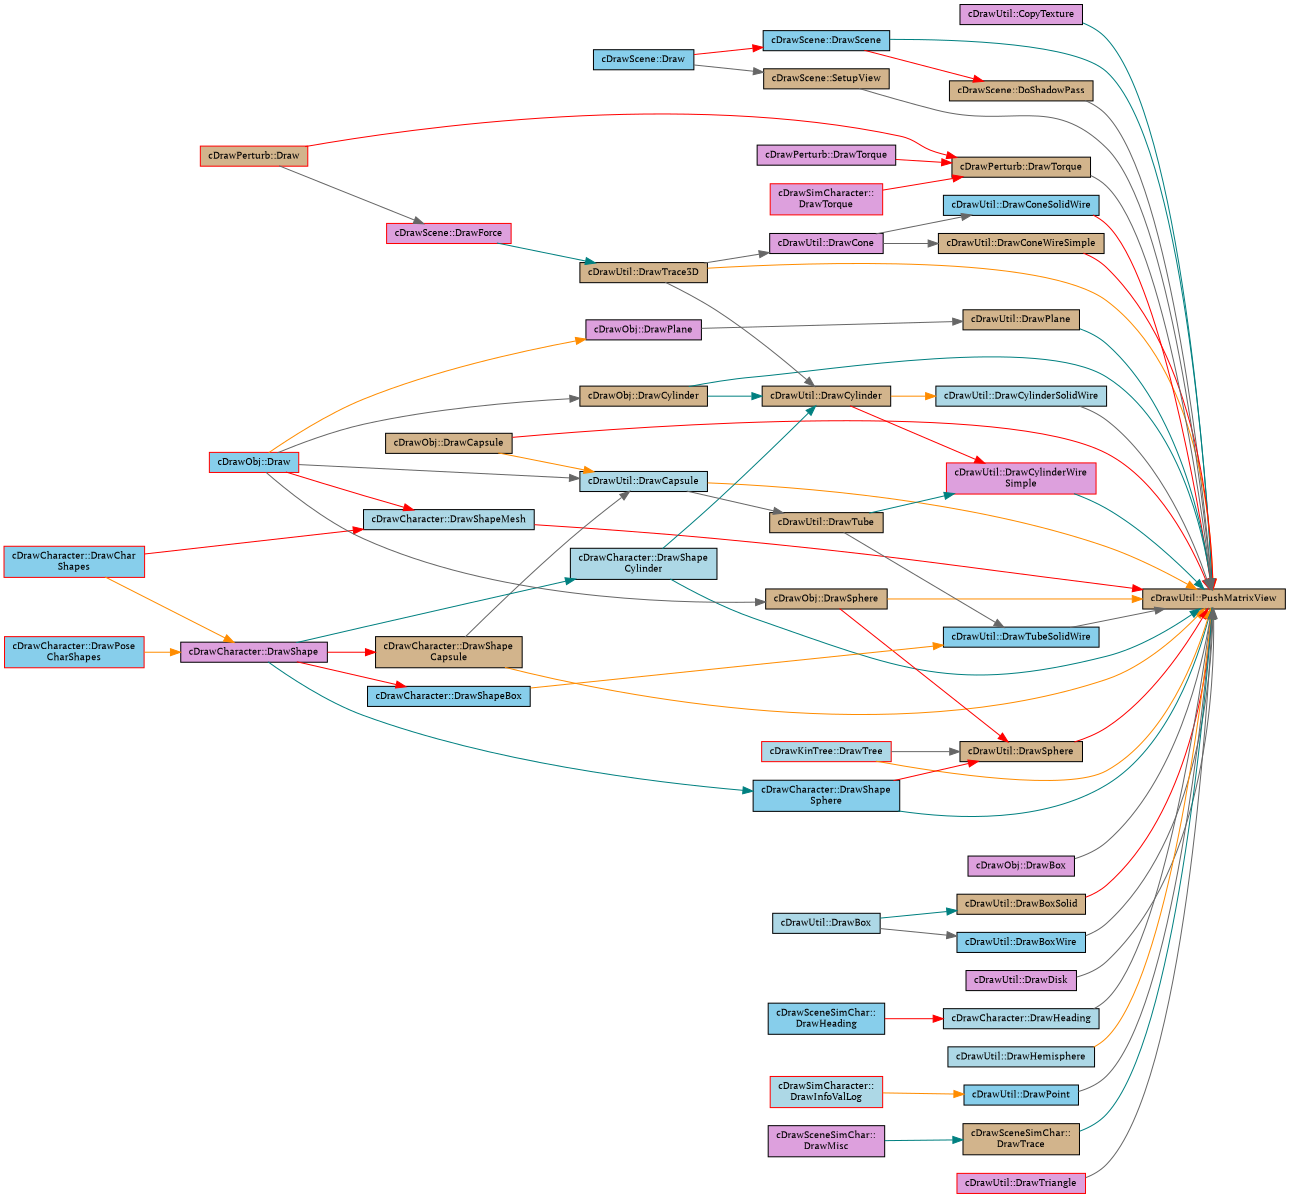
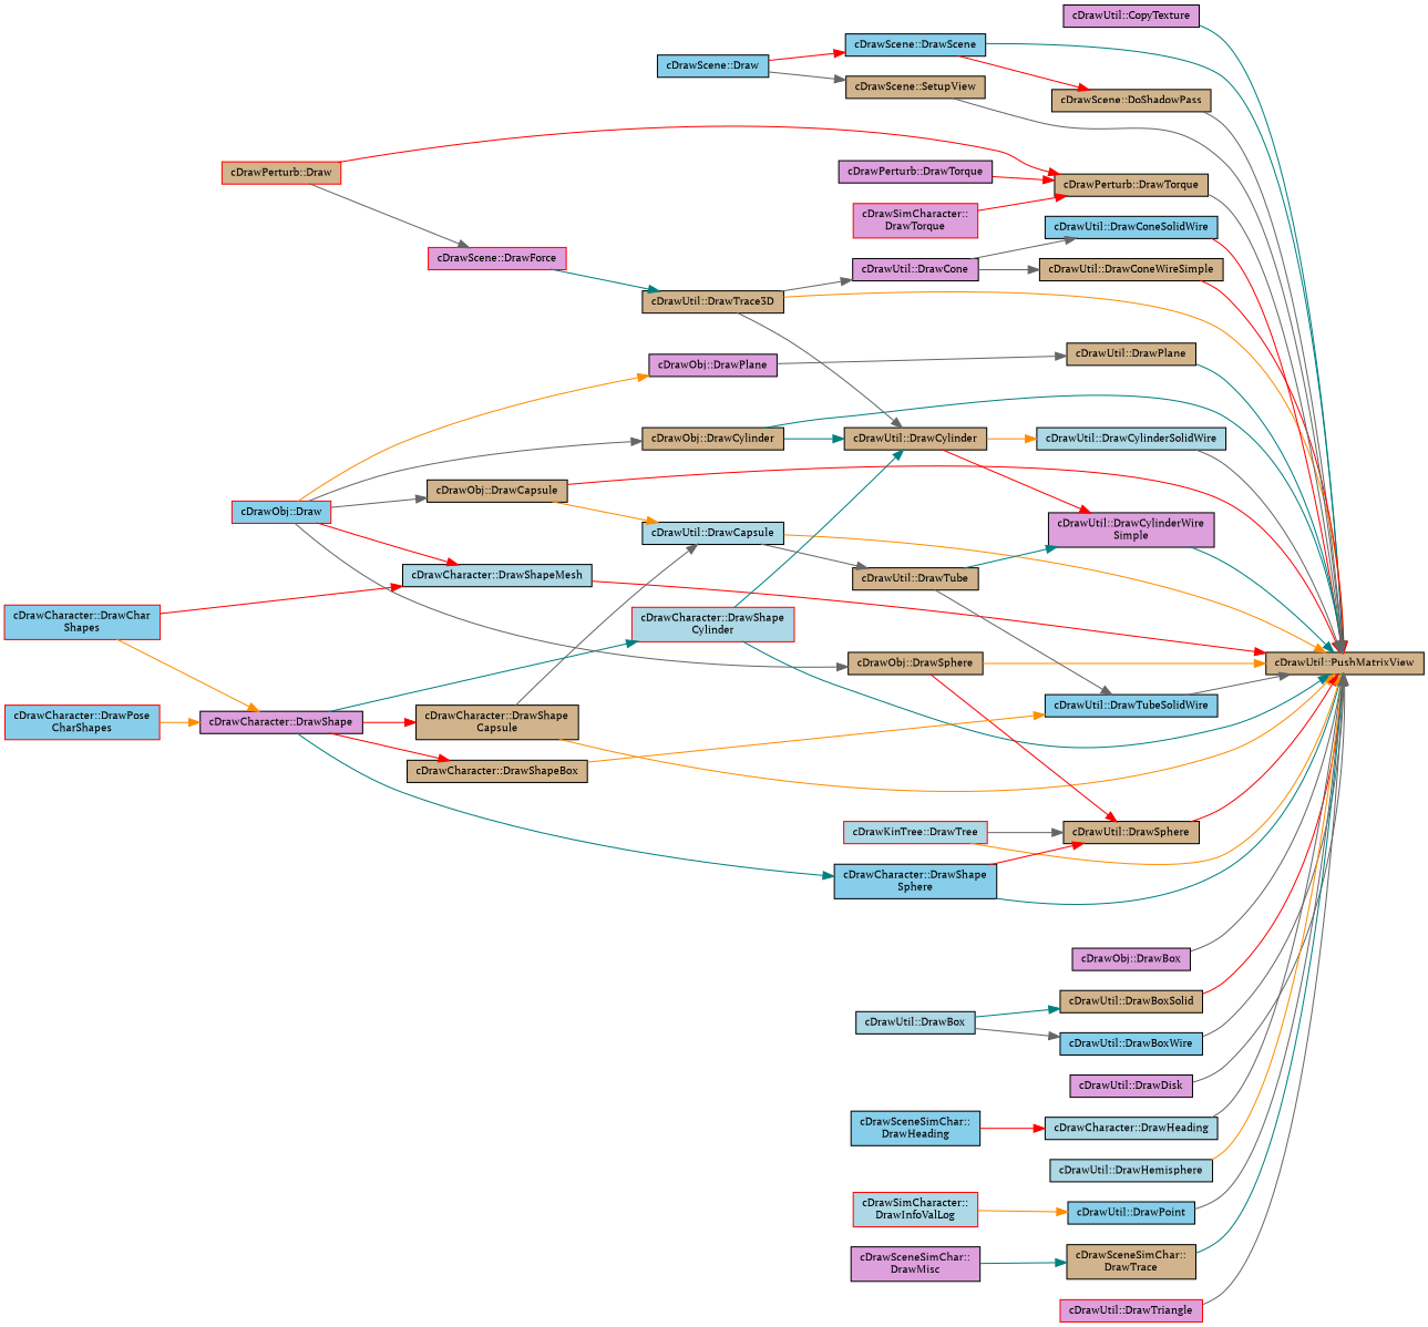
  digraph {
    fontname="PT Serif"
    rankdir=RL
    node [color=black fillcolor=tan fontname="PT Serif" fontsize=10 shape=record style=filled]
    edge [color=gray40 dir=back fontname="PT Serif" fontsize=10 labelfontname=Helvetica labelfontsize=10 style=solid]
    n1 [fontcolor=black height=0.2 label="cDrawUtil::PushMatrixView" width=0.4]
    n2 [fillcolor=plum height=0.2 label="cDrawUtil::CopyTexture" width=0.4]
    n3 [height=0.2 label="cDrawScene::DoShadowPass" width=0.4]
    n4 [fillcolor=skyblue height=0.2 label="cDrawScene::DrawScene" width=0.4]
    n5 [height=0.2 label="cDrawUtil::DrawTrace3D" width=0.4]
    n6 [fillcolor=plum height=0.2 label="cDrawObj::DrawBox" width=0.4]
    n7 [height=0.2 label="cDrawUtil::DrawBoxSolid" width=0.4]
    n8 [fillcolor=skyblue height=0.2 label="cDrawUtil::DrawBoxWire" width=0.4]
    n9 [height=0.2 label="cDrawObj::DrawCapsule" width=0.4]
    n10 [fillcolor=lightblue height=0.2 label="cDrawUtil::DrawCapsule" width=0.4]
    n11 [height=0.2 label="cDrawCharacter::DrawShape\lCapsule" width=0.4]
    n12 [fillcolor=skyblue height=0.2 label="cDrawUtil::DrawConeSolidWire" width=0.4]
    n13 [height=0.2 label="cDrawUtil::DrawConeWireSimple" width=0.4]
    n14 [height=0.2 label="cDrawObj::DrawCylinder" width=0.4]
    n15 [fillcolor=lightblue height=0.2 label="cDrawUtil::DrawCylinderSolidWire" width=0.4]
-   n16 [fillcolor=lightblue height=0.2 label="cDrawCharacter::DrawShape\lCylinder" width=0.4]
-   n17 [color=red fillcolor=plum height=0.2 label="cDrawUtil::DrawCylinderWire\lSimple" width=0.4]
+   n16 [color=red fillcolor=lightblue height=0.2 label="cDrawCharacter::DrawShape\lCylinder" width=0.4]
+   n17 [fillcolor=plum height=0.2 label="cDrawUtil::DrawCylinderWire\lSimple" width=0.4]
    n18 [fillcolor=plum height=0.2 label="cDrawUtil::DrawDisk" width=0.4]
    n19 [fillcolor=lightblue height=0.2 label="cDrawCharacter::DrawHeading" width=0.4]
    n20 [fillcolor=lightblue height=0.2 label="cDrawUtil::DrawHemisphere" width=0.4]
    n21 [height=0.2 label="cDrawUtil::DrawPlane" width=0.4]
    n22 [fillcolor=skyblue height=0.2 label="cDrawUtil::DrawPoint" width=0.4]
    n23 [fillcolor=lightblue height=0.2 label="cDrawCharacter::DrawShapeMesh" width=0.4]
    n24 [fillcolor=skyblue height=0.2 label="cDrawCharacter::DrawShape\lSphere" width=0.4]
    n25 [height=0.2 label="cDrawObj::DrawSphere" width=0.4]
    n26 [height=0.2 label="cDrawUtil::DrawSphere" width=0.4]
    n27 [color=red fillcolor=lightblue height=0.2 label="cDrawKinTree::DrawTree" width=0.4]
    n28 [height=0.2 label="cDrawPerturb::DrawTorque" width=0.4]
    n29 [height=0.2 label="cDrawSceneSimChar::\lDrawTrace" width=0.4]
    n30 [color=red fillcolor=plum height=0.2 label="cDrawUtil::DrawTriangle" width=0.4]
    n31 [fillcolor=skyblue height=0.2 label="cDrawUtil::DrawTubeSolidWire" width=0.4]
    n32 [height=0.2 label="cDrawScene::SetupView" width=0.4]
    n33 [fillcolor=skyblue height=0.2 label="cDrawScene::Draw" width=0.4]
    n34 [color=red fillcolor=plum height=0.2 label="cDrawScene::DrawForce" width=0.4]
    n35 [fillcolor=lightblue height=0.2 label="cDrawUtil::DrawBox" width=0.4]
    n36 [color=red fillcolor=skyblue height=0.2 label="cDrawObj::Draw" width=0.4]
    n37 [fillcolor=plum height=0.2 label="cDrawCharacter::DrawShape" width=0.4]
    n38 [fillcolor=plum height=0.2 label="cDrawUtil::DrawCone" width=0.4]
    n39 [height=0.2 label="cDrawUtil::DrawCylinder" width=0.4]
    n40 [height=0.2 label="cDrawUtil::DrawTube" width=0.4]
    n41 [fillcolor=skyblue height=0.2 label="cDrawSceneSimChar::\lDrawHeading" width=0.4]
    n42 [fillcolor=plum height=0.2 label="cDrawObj::DrawPlane" width=0.4]
    n43 [color=red fillcolor=lightblue height=0.2 label="cDrawSimCharacter::\lDrawInfoValLog" width=0.4]
-   n44 [fillcolor=skyblue height=0.2 label="cDrawCharacter::DrawShapeBox" width=0.4]
+   n44 [height=0.2 label="cDrawCharacter::DrawShapeBox" width=0.4]
    n45 [color=red fillcolor=skyblue height=0.2 label="cDrawCharacter::DrawChar\lShapes" width=0.4]
    n46 [color=red height=0.2 label="cDrawPerturb::Draw" width=0.4]
    n47 [color=red fillcolor=plum height=0.2 label="cDrawSimCharacter::\lDrawTorque" width=0.4]
    n48 [fillcolor=plum height=0.2 label="cDrawPerturb::DrawTorque" width=0.4]
    n49 [fillcolor=plum height=0.2 label="cDrawSceneSimChar::\lDrawMisc" width=0.4]
    n50 [color=red fillcolor=skyblue height=0.2 label="cDrawCharacter::DrawPose\lCharShapes" width=0.4]
    n1 -> n2 [color=teal]
    n1 -> n3
    n1 -> n4 [color=teal]
    n1 -> n5 [color=darkorange]
    n1 -> n6
    n1 -> n7 [color=red]
    n1 -> n8
    n1 -> n9 [color=red]
    n1 -> n10 [color=darkorange]
    n1 -> n11 [color=darkorange]
    n1 -> n12 [color=red]
    n1 -> n13 [color=red]
    n1 -> n14 [color=teal]
    n1 -> n15
    n1 -> n16 [color=teal]
    n1 -> n17 [color=teal]
    n1 -> n18
    n1 -> n19
    n1 -> n20 [color=darkorange]
    n1 -> n21 [color=teal]
    n1 -> n22
    n1 -> n23 [color=red]
    n1 -> n24 [color=teal]
    n1 -> n25 [color=darkorange]
    n1 -> n26 [color=red]
    n1 -> n27 [color=darkorange]
    n1 -> n28
    n1 -> n29 [color=teal]
    n1 -> n30
    n1 -> n31
    n1 -> n32
    n3 -> n4 [color=red]
    n4 -> n33 [color=red]
    n5 -> n34 [color=teal]
    n7 -> n35 [color=teal]
    n8 -> n35
-   n10 -> n36
+   n9 -> n36
    n10 -> n9 [color=darkorange]
    n10 -> n11
    n11 -> n37 [color=red]
    n12 -> n38
    n13 -> n38
    n14 -> n36
    n15 -> n39 [color=darkorange]
    n16 -> n37 [color=teal]
    n17 -> n39 [color=red]
    n17 -> n40 [color=teal]
    n19 -> n41 [color=red]
    n21 -> n42
    n22 -> n43 [color=darkorange]
    n23 -> n36 [color=red]
    n23 -> n45 [color=red]
    n24 -> n37 [color=teal]
    n25 -> n36
    n26 -> n24 [color=red]
    n26 -> n25 [color=red]
    n26 -> n27
    n28 -> n46 [color=red]
    n28 -> n47 [color=red]
    n28 -> n48 [color=red]
    n29 -> n49 [color=teal]
    n31 -> n40
    n31 -> n44 [color=darkorange]
    n32 -> n33
    n34 -> n46
    n37 -> n45 [color=darkorange]
    n37 -> n50 [color=darkorange]
    n38 -> n5
    n39 -> n5
    n39 -> n14 [color=teal]
    n39 -> n16 [color=teal]
    n40 -> n10
    n42 -> n36 [color=darkorange]
    n44 -> n37 [color=red]
  }
